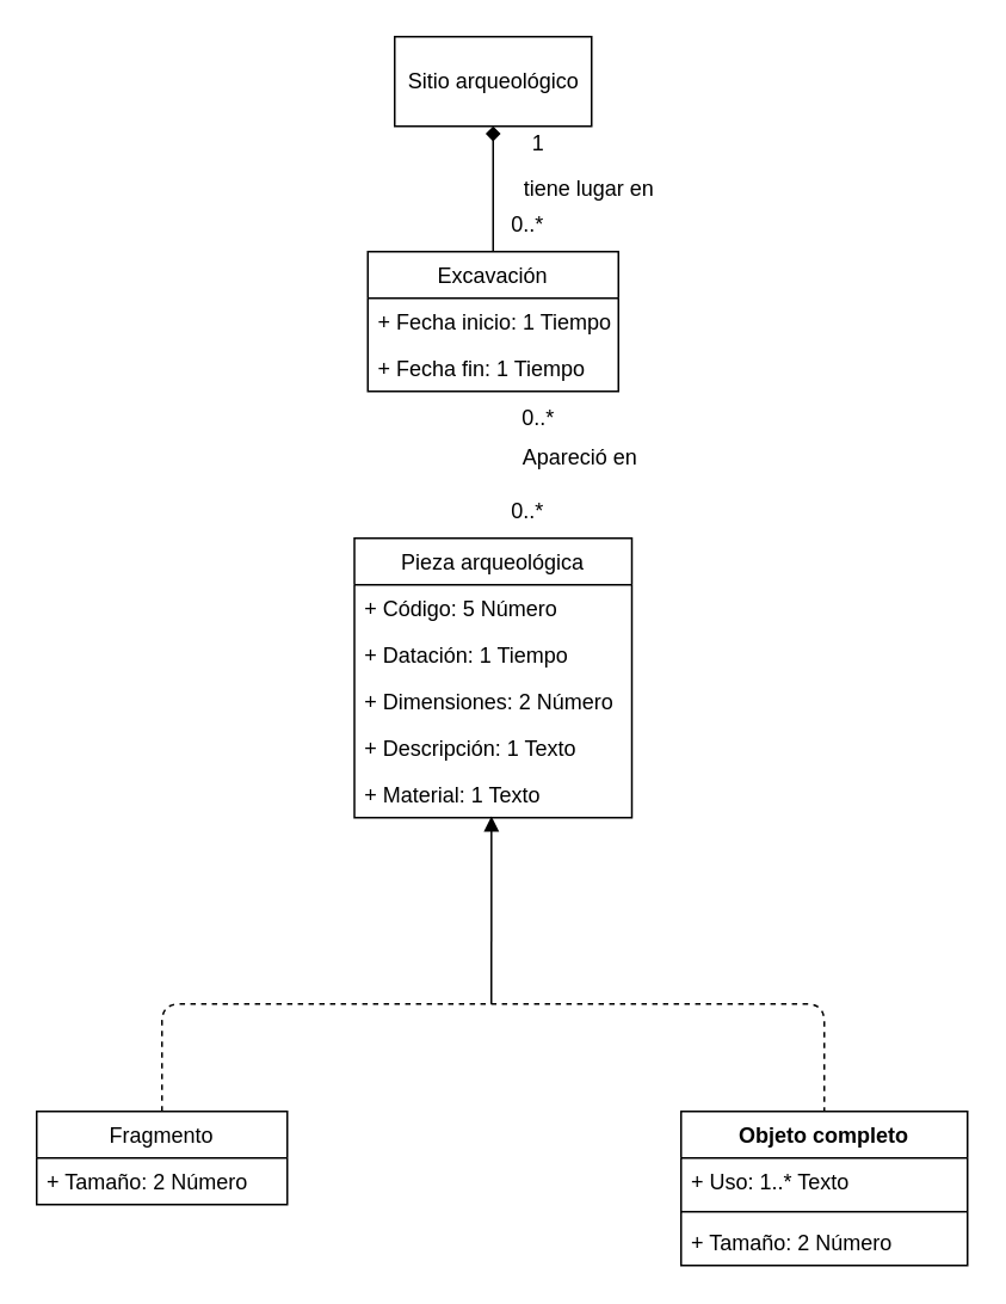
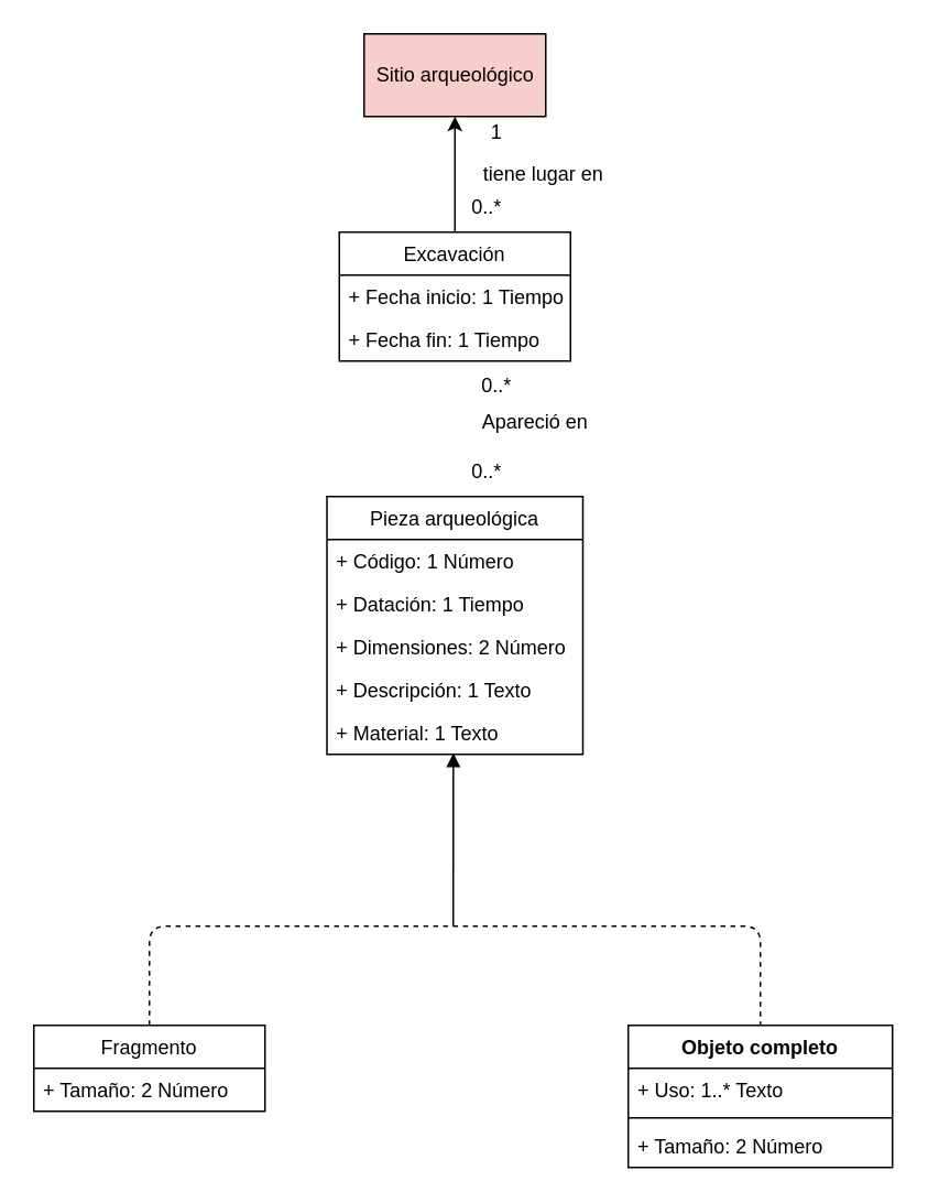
  <mxCell id="0" />
  <mxCell id="1" parent="0" />
- <mxCell id="2" value="Sitio arqueológico" style="html=1;" parent="1" vertex="1"><mxGeometry x="220" y="20" width="110" height="50" as="geometry" /></mxCell>
- <mxCell id="3" style="edgeStyle=none;html=1;exitX=0.5;exitY=0;exitDx=0;exitDy=0;entryX=0.5;entryY=1;entryDx=0;entryDy=0;endArrow=diamond;" parent="1" source="4" target="2" edge="1"><mxGeometry relative="1" as="geometry" /></mxCell>
+ <mxCell id="2" value="Sitio arqueológico" style="html=1;fillColor=#f8cecc;" parent="1" vertex="1"><mxGeometry x="220" y="20" width="110" height="50" as="geometry" /></mxCell>
+ <mxCell id="3" style="edgeStyle=none;html=1;exitX=0.5;exitY=0;exitDx=0;exitDy=0;entryX=0.5;entryY=1;entryDx=0;entryDy=0;" parent="1" source="4" target="2" edge="1"><mxGeometry relative="1" as="geometry" /></mxCell>
  <mxCell id="4" value="Excavación" style="swimlane;fontStyle=0;childLayout=stackLayout;horizontal=1;startSize=26;fillColor=default;horizontalStack=0;resizeParent=1;resizeParentMax=0;resizeLast=0;collapsible=1;marginBottom=0;" parent="1" vertex="1"><mxGeometry x="205" y="140" width="140" height="78" as="geometry" /></mxCell>
  <mxCell id="5" value="+ Fecha inicio: 1 Tiempo" style="text;strokeColor=none;fillColor=none;align=left;verticalAlign=top;spacingLeft=4;spacingRight=4;overflow=hidden;rotatable=0;points=[[0,0.5],[1,0.5]];portConstraint=eastwest;" parent="4" vertex="1"><mxGeometry y="26" width="140" height="26" as="geometry" /></mxCell>
  <mxCell id="6" value="+ Fecha fin: 1 Tiempo" style="text;strokeColor=none;fillColor=none;align=left;verticalAlign=top;spacingLeft=4;spacingRight=4;overflow=hidden;rotatable=0;points=[[0,0.5],[1,0.5]];portConstraint=eastwest;" parent="4" vertex="1"><mxGeometry y="52" width="140" height="26" as="geometry" /></mxCell>
  <mxCell id="7" value="tiene lugar en&amp;nbsp;" style="text;html=1;align=center;verticalAlign=middle;resizable=0;points=[];autosize=1;strokeColor=none;fillColor=default;" parent="1" vertex="1"><mxGeometry x="280" y="90" width="100" height="30" as="geometry" /></mxCell>
  <mxCell id="8" value="1" style="text;html=1;align=center;verticalAlign=middle;resizable=0;points=[];autosize=1;strokeColor=none;fillColor=none;" parent="1" vertex="1"><mxGeometry x="285" y="65" width="30" height="30" as="geometry" /></mxCell>
  <mxCell id="9" value="0..*" style="text;html=1;align=center;verticalAlign=middle;resizable=0;points=[];autosize=1;strokeColor=none;fillColor=none;" parent="1" vertex="1"><mxGeometry x="274" y="110" width="40" height="30" as="geometry" /></mxCell>
  <mxCell id="10" value="Pieza arqueológica" style="swimlane;fontStyle=0;childLayout=stackLayout;horizontal=1;startSize=26;fillColor=default;horizontalStack=0;resizeParent=1;resizeParentMax=0;resizeLast=0;collapsible=1;marginBottom=0;" parent="1" vertex="1"><mxGeometry x="197.5" y="300" width="155" height="156" as="geometry" /></mxCell>
- <mxCell id="11" value="+ Código: 5 Número" style="text;strokeColor=none;fillColor=none;align=left;verticalAlign=top;spacingLeft=4;spacingRight=4;overflow=hidden;rotatable=0;points=[[0,0.5],[1,0.5]];portConstraint=eastwest;" parent="10" vertex="1"><mxGeometry y="26" width="155" height="26" as="geometry" /></mxCell>
+ <mxCell id="11" value="+ Código: 1 Número" style="text;strokeColor=none;fillColor=none;align=left;verticalAlign=top;spacingLeft=4;spacingRight=4;overflow=hidden;rotatable=0;points=[[0,0.5],[1,0.5]];portConstraint=eastwest;" parent="10" vertex="1"><mxGeometry y="26" width="155" height="26" as="geometry" /></mxCell>
  <mxCell id="12" value="+ Datación: 1 Tiempo" style="text;strokeColor=none;fillColor=none;align=left;verticalAlign=top;spacingLeft=4;spacingRight=4;overflow=hidden;rotatable=0;points=[[0,0.5],[1,0.5]];portConstraint=eastwest;" parent="10" vertex="1"><mxGeometry y="52" width="155" height="26" as="geometry" /></mxCell>
  <mxCell id="13" value="+ Dimensiones: 2 Número" style="text;strokeColor=none;fillColor=none;align=left;verticalAlign=top;spacingLeft=4;spacingRight=4;overflow=hidden;rotatable=0;points=[[0,0.5],[1,0.5]];portConstraint=eastwest;" parent="10" vertex="1"><mxGeometry y="78" width="155" height="26" as="geometry" /></mxCell>
  <mxCell id="14" value="+ Descripción: 1 Texto" style="text;strokeColor=none;fillColor=none;align=left;verticalAlign=top;spacingLeft=4;spacingRight=4;overflow=hidden;rotatable=0;points=[[0,0.5],[1,0.5]];portConstraint=eastwest;" parent="10" vertex="1"><mxGeometry y="104" width="155" height="26" as="geometry" /></mxCell>
  <mxCell id="15" value="+ Material: 1 Texto" style="text;strokeColor=none;fillColor=none;align=left;verticalAlign=top;spacingLeft=4;spacingRight=4;overflow=hidden;rotatable=0;points=[[0,0.5],[1,0.5]];portConstraint=eastwest;" parent="10" vertex="1"><mxGeometry y="130" width="155" height="26" as="geometry" /></mxCell>
  <mxCell id="16" value="Apareció en&amp;nbsp;" style="text;html=1;align=center;verticalAlign=middle;resizable=0;points=[];autosize=1;strokeColor=none;fillColor=default;" parent="1" vertex="1"><mxGeometry x="280" y="240" width="90" height="30" as="geometry" /></mxCell>
  <mxCell id="17" value="0..*" style="text;html=1;align=center;verticalAlign=middle;resizable=0;points=[];autosize=1;strokeColor=none;fillColor=none;" parent="1" vertex="1"><mxGeometry x="280" y="218" width="40" height="30" as="geometry" /></mxCell>
  <mxCell id="18" value="0..*" style="text;html=1;align=center;verticalAlign=middle;resizable=0;points=[];autosize=1;strokeColor=none;fillColor=none;" parent="1" vertex="1"><mxGeometry x="274" y="270" width="40" height="30" as="geometry" /></mxCell>
  <mxCell id="19" value="Fragmento" style="swimlane;fontStyle=0;childLayout=stackLayout;horizontal=1;startSize=26;fillColor=none;horizontalStack=0;resizeParent=1;resizeParentMax=0;resizeLast=0;collapsible=1;marginBottom=0;" vertex="1" parent="1"><mxGeometry x="20" y="620" width="140" height="52" as="geometry" /></mxCell>
  <mxCell id="20" value="+ Tamaño: 2 Número" style="text;strokeColor=none;fillColor=none;align=left;verticalAlign=top;spacingLeft=4;spacingRight=4;overflow=hidden;rotatable=0;points=[[0,0.5],[1,0.5]];portConstraint=eastwest;" vertex="1" parent="19"><mxGeometry y="26" width="140" height="26" as="geometry" /></mxCell>
  <mxCell id="21" value="Objeto completo" style="swimlane;fontStyle=1;align=center;verticalAlign=top;childLayout=stackLayout;horizontal=1;startSize=26;horizontalStack=0;resizeParent=1;resizeParentMax=0;resizeLast=0;collapsible=1;marginBottom=0;" vertex="1" parent="1"><mxGeometry x="380" y="620" width="160" height="86" as="geometry" /></mxCell>
  <mxCell id="22" value="+ Uso: 1..* Texto" style="text;strokeColor=none;fillColor=none;align=left;verticalAlign=top;spacingLeft=4;spacingRight=4;overflow=hidden;rotatable=0;points=[[0,0.5],[1,0.5]];portConstraint=eastwest;" vertex="1" parent="21"><mxGeometry y="26" width="160" height="26" as="geometry" /></mxCell>
  <mxCell id="23" value="" style="line;strokeWidth=1;fillColor=none;align=left;verticalAlign=middle;spacingTop=-1;spacingLeft=3;spacingRight=3;rotatable=0;labelPosition=right;points=[];portConstraint=eastwest;strokeColor=inherit;" vertex="1" parent="21"><mxGeometry y="52" width="160" height="8" as="geometry" /></mxCell>
  <mxCell id="24" value="+ Tamaño: 2 Número" style="text;strokeColor=none;fillColor=none;align=left;verticalAlign=top;spacingLeft=4;spacingRight=4;overflow=hidden;rotatable=0;points=[[0,0.5],[1,0.5]];portConstraint=eastwest;" vertex="1" parent="21"><mxGeometry y="60" width="160" height="26" as="geometry" /></mxCell>
  <mxCell id="25" value="" style="endArrow=none;html=1;edgeStyle=orthogonalEdgeStyle;exitX=0.5;exitY=0;exitDx=0;exitDy=0;entryX=0.5;entryY=0;entryDx=0;entryDy=0;dashed=1;" edge="1" parent="1" source="19" target="21"><mxGeometry relative="1" as="geometry"><mxPoint x="185" y="580" as="sourcePoint" /><mxPoint x="345" y="580" as="targetPoint" /><Array as="points"><mxPoint x="90" y="560" /><mxPoint x="460" y="560" /></Array></mxGeometry></mxCell>
  <mxCell id="26" value="" style="html=1;verticalAlign=bottom;endArrow=block;entryX=0.494;entryY=0.969;entryDx=0;entryDy=0;entryPerimeter=0;" edge="1" parent="1" target="15"><mxGeometry width="80" relative="1" as="geometry"><mxPoint x="274" y="560" as="sourcePoint" /><mxPoint x="260" y="460" as="targetPoint" /></mxGeometry></mxCell>
